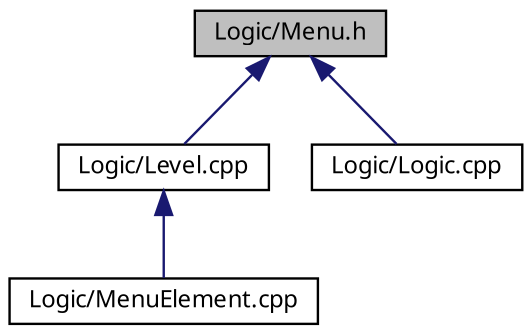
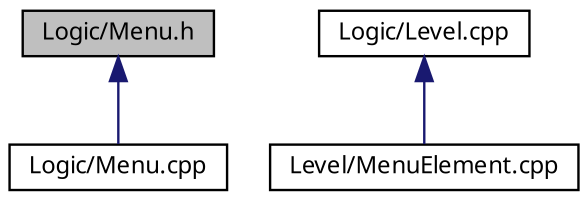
  digraph {
    fontname="Noto Sans"
    node [color=black fillcolor=white fontname="Noto Sans" fontsize=10 shape=record style=filled]
    edge [color=midnightblue dir=back fontname="Noto Sans" fontsize=10 labelfontname=Helvetica labelfontsize=10 style=solid]
    n1 [fillcolor=grey75 fontcolor=black height=0.2 label="Logic/Menu.h" width=0.4]
    n2 [height=0.2 label="Logic/Level.cpp" width=0.4]
-   n3 [height=0.2 label="Logic/Logic.cpp" width=0.4]
-   n4 [height=0.2 label="Logic/MenuElement.cpp" width=0.4]
-   n1 -> n2
+   n3 [height=0.2 label="Logic/Menu.cpp" width=0.4]
+   n4 [height=0.2 label="Level/MenuElement.cpp" width=0.4]
    n1 -> n3
    n2 -> n4
  }
